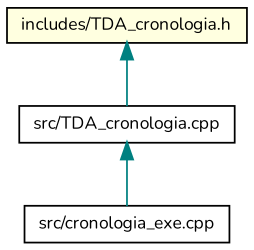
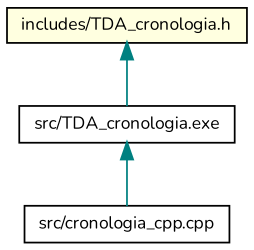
  digraph {
    fontname=Nunito
    node [color=black fillcolor=white fontname=Nunito fontsize=10 shape=record style=filled]
    edge [color=teal dir=back fontname=Nunito fontsize=10 labelfontname=Helvetica labelfontsize=10 style=solid]
    n1 [fillcolor=lightyellow fontcolor=black height=0.2 label="includes/TDA_cronologia.h" width=0.4]
-   n2 [height=0.2 label="src/TDA_cronologia.cpp" width=0.4]
-   n3 [height=0.2 label="src/cronologia_exe.cpp" width=0.4]
+   n2 [height=0.2 label="src/TDA_cronologia.exe" width=0.4]
+   n3 [height=0.2 label="src/cronologia_cpp.cpp" width=0.4]
    n1 -> n2
    n2 -> n3
  }
